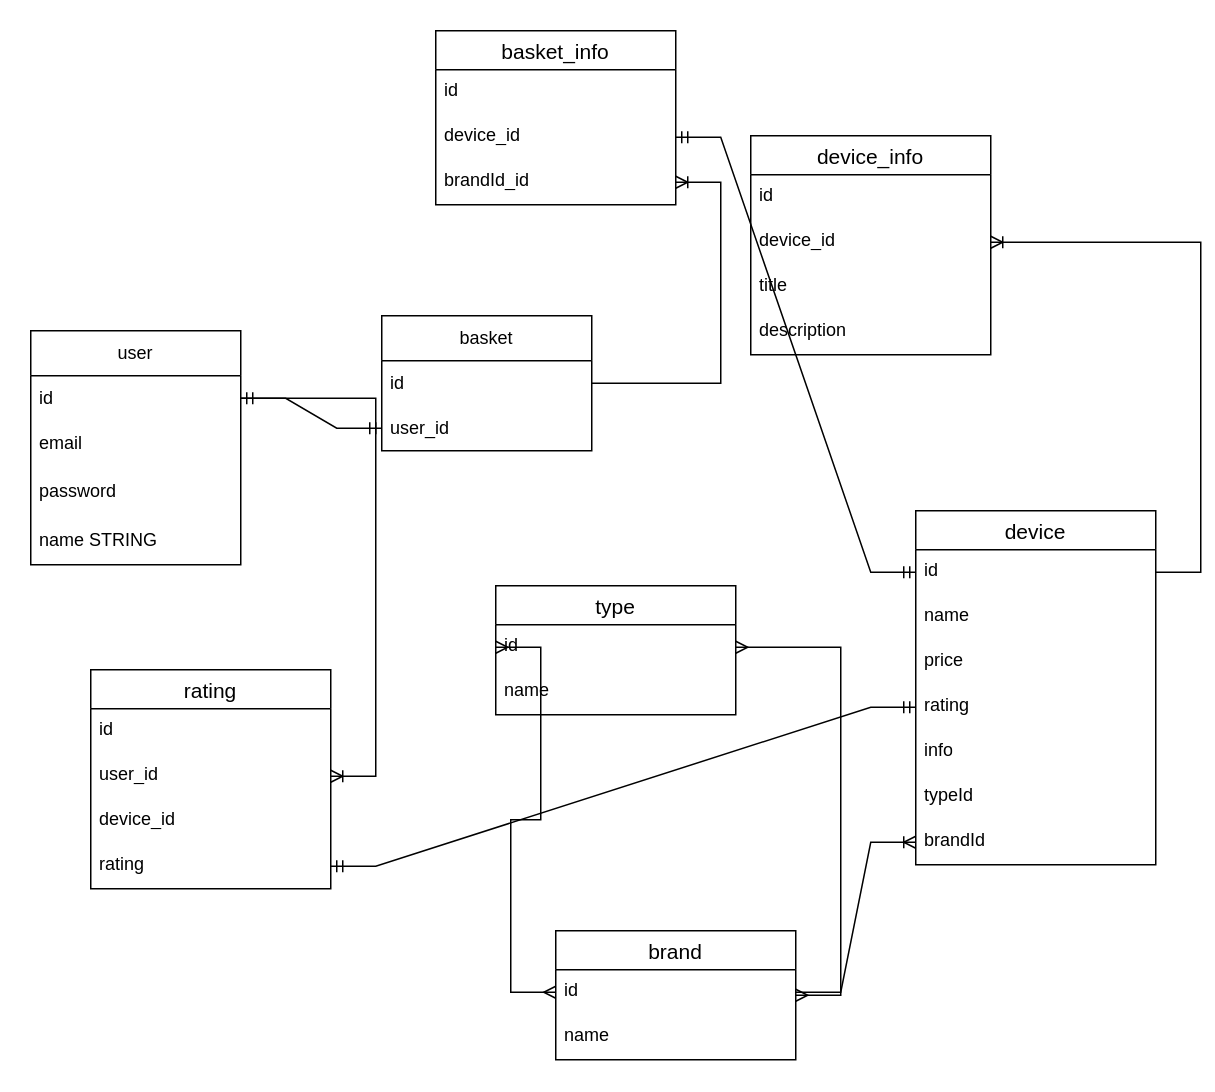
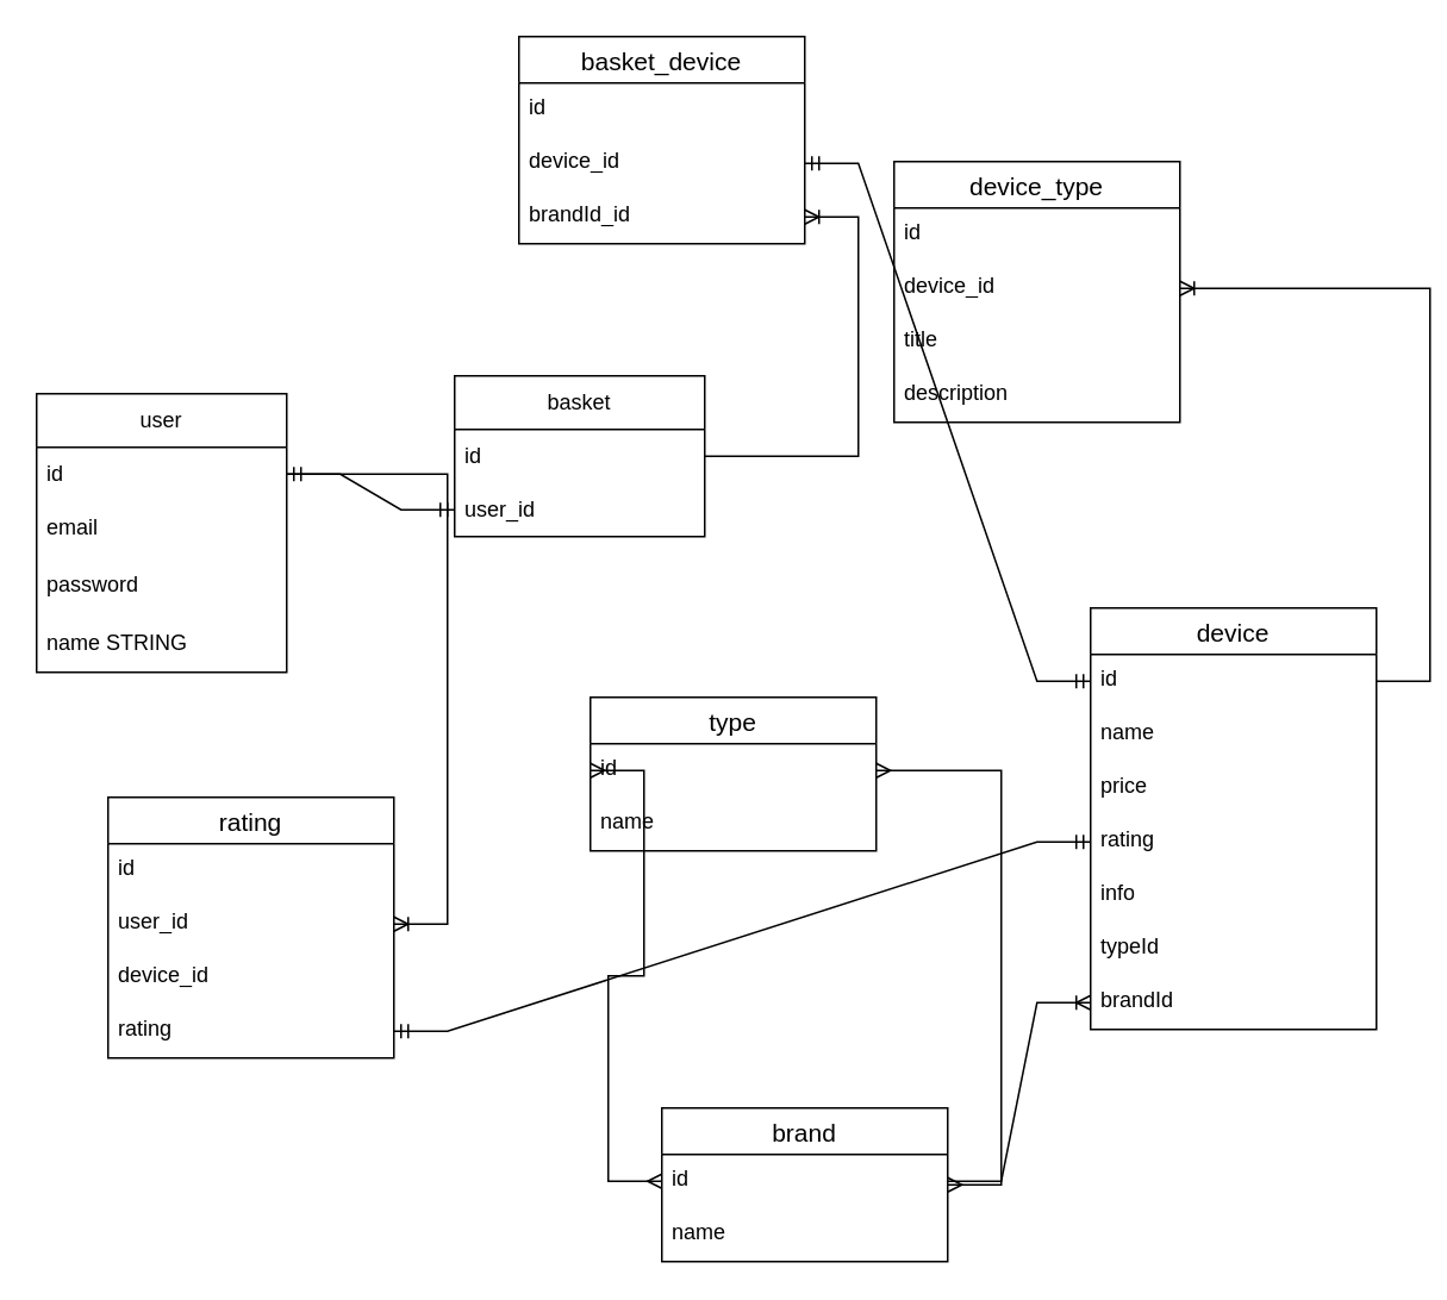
  <mxCell id="0" />
  <mxCell id="1" parent="0" />
  <mxCell id="2" value="user" style="swimlane;fontStyle=0;childLayout=stackLayout;horizontal=1;startSize=30;horizontalStack=0;resizeParent=1;resizeParentMax=0;resizeLast=0;collapsible=1;marginBottom=0;whiteSpace=wrap;html=1;" vertex="1" parent="1"><mxGeometry x="20" y="220" width="140" height="156" as="geometry" /></mxCell>
  <mxCell id="3" value="id" style="text;strokeColor=none;fillColor=none;align=left;verticalAlign=middle;spacingLeft=4;spacingRight=4;overflow=hidden;points=[[0,0.5],[1,0.5]];portConstraint=eastwest;rotatable=0;whiteSpace=wrap;html=1;" vertex="1" parent="2"><mxGeometry y="30" width="140" height="30" as="geometry" /></mxCell>
  <mxCell id="4" value="email" style="text;strokeColor=none;fillColor=none;align=left;verticalAlign=middle;spacingLeft=4;spacingRight=4;overflow=hidden;points=[[0,0.5],[1,0.5]];portConstraint=eastwest;rotatable=0;whiteSpace=wrap;html=1;" vertex="1" parent="2"><mxGeometry y="60" width="140" height="30" as="geometry" /></mxCell>
  <mxCell id="5" value="password" style="text;strokeColor=none;fillColor=none;align=left;verticalAlign=middle;spacingLeft=4;spacingRight=4;overflow=hidden;points=[[0,0.5],[1,0.5]];portConstraint=eastwest;rotatable=0;whiteSpace=wrap;html=1;" vertex="1" parent="2"><mxGeometry y="90" width="140" height="33" as="geometry" /></mxCell>
  <mxCell id="6" value="name STRING" style="text;strokeColor=none;fillColor=none;align=left;verticalAlign=middle;spacingLeft=4;spacingRight=4;overflow=hidden;points=[[0,0.5],[1,0.5]];portConstraint=eastwest;rotatable=0;whiteSpace=wrap;html=1;" vertex="1" parent="2"><mxGeometry y="123" width="140" height="33" as="geometry" /></mxCell>
  <mxCell id="7" value="basket" style="swimlane;fontStyle=0;childLayout=stackLayout;horizontal=1;startSize=30;horizontalStack=0;resizeParent=1;resizeParentMax=0;resizeLast=0;collapsible=1;marginBottom=0;whiteSpace=wrap;html=1;" vertex="1" parent="1"><mxGeometry x="254" y="210" width="140" height="90" as="geometry" /></mxCell>
  <mxCell id="8" value="id" style="text;strokeColor=none;fillColor=none;align=left;verticalAlign=middle;spacingLeft=4;spacingRight=4;overflow=hidden;points=[[0,0.5],[1,0.5]];portConstraint=eastwest;rotatable=0;whiteSpace=wrap;html=1;" vertex="1" parent="7"><mxGeometry y="30" width="140" height="30" as="geometry" /></mxCell>
  <mxCell id="9" value="user_id" style="text;strokeColor=none;fillColor=none;align=left;verticalAlign=middle;spacingLeft=4;spacingRight=4;overflow=hidden;points=[[0,0.5],[1,0.5]];portConstraint=eastwest;rotatable=0;whiteSpace=wrap;html=1;" vertex="1" parent="7"><mxGeometry y="60" width="140" height="30" as="geometry" /></mxCell>
  <mxCell id="10" value="" style="edgeStyle=entityRelationEdgeStyle;fontSize=12;html=1;endArrow=ERmandOne;startArrow=ERmandOne;rounded=0;entryX=0;entryY=0.5;entryDx=0;entryDy=0;exitX=1;exitY=0.5;exitDx=0;exitDy=0;" edge="1" parent="1" source="3" target="9"><mxGeometry width="100" height="100" relative="1" as="geometry"><mxPoint x="140" y="360" as="sourcePoint" /><mxPoint x="240" y="260" as="targetPoint" /></mxGeometry></mxCell>
  <mxCell id="11" value="device" style="swimlane;fontStyle=0;childLayout=stackLayout;horizontal=1;startSize=26;horizontalStack=0;resizeParent=1;resizeParentMax=0;resizeLast=0;collapsible=1;marginBottom=0;align=center;fontSize=14;" vertex="1" parent="1"><mxGeometry x="610" y="340" width="160" height="236" as="geometry" /></mxCell>
  <mxCell id="12" value="id" style="text;strokeColor=none;fillColor=none;spacingLeft=4;spacingRight=4;overflow=hidden;rotatable=0;points=[[0,0.5],[1,0.5]];portConstraint=eastwest;fontSize=12;whiteSpace=wrap;html=1;" vertex="1" parent="11"><mxGeometry y="26" width="160" height="30" as="geometry" /></mxCell>
  <mxCell id="13" value="name" style="text;strokeColor=none;fillColor=none;spacingLeft=4;spacingRight=4;overflow=hidden;rotatable=0;points=[[0,0.5],[1,0.5]];portConstraint=eastwest;fontSize=12;whiteSpace=wrap;html=1;" vertex="1" parent="11"><mxGeometry y="56" width="160" height="30" as="geometry" /></mxCell>
  <mxCell id="14" value="price" style="text;strokeColor=none;fillColor=none;spacingLeft=4;spacingRight=4;overflow=hidden;rotatable=0;points=[[0,0.5],[1,0.5]];portConstraint=eastwest;fontSize=12;whiteSpace=wrap;html=1;" vertex="1" parent="11"><mxGeometry y="86" width="160" height="30" as="geometry" /></mxCell>
  <mxCell id="15" value="rating" style="text;strokeColor=none;fillColor=none;spacingLeft=4;spacingRight=4;overflow=hidden;rotatable=0;points=[[0,0.5],[1,0.5]];portConstraint=eastwest;fontSize=12;whiteSpace=wrap;html=1;" vertex="1" parent="11"><mxGeometry y="116" width="160" height="30" as="geometry" /></mxCell>
  <mxCell id="16" value="info" style="text;strokeColor=none;fillColor=none;spacingLeft=4;spacingRight=4;overflow=hidden;rotatable=0;points=[[0,0.5],[1,0.5]];portConstraint=eastwest;fontSize=12;whiteSpace=wrap;html=1;" vertex="1" parent="11"><mxGeometry y="146" width="160" height="30" as="geometry" /></mxCell>
  <mxCell id="17" value="typeId" style="text;strokeColor=none;fillColor=none;spacingLeft=4;spacingRight=4;overflow=hidden;rotatable=0;points=[[0,0.5],[1,0.5]];portConstraint=eastwest;fontSize=12;whiteSpace=wrap;html=1;" vertex="1" parent="11"><mxGeometry y="176" width="160" height="30" as="geometry" /></mxCell>
  <mxCell id="18" value="brandId" style="text;strokeColor=none;fillColor=none;spacingLeft=4;spacingRight=4;overflow=hidden;rotatable=0;points=[[0,0.5],[1,0.5]];portConstraint=eastwest;fontSize=12;whiteSpace=wrap;html=1;" vertex="1" parent="11"><mxGeometry y="206" width="160" height="30" as="geometry" /></mxCell>
  <mxCell id="19" value="brand" style="swimlane;fontStyle=0;childLayout=stackLayout;horizontal=1;startSize=26;horizontalStack=0;resizeParent=1;resizeParentMax=0;resizeLast=0;collapsible=1;marginBottom=0;align=center;fontSize=14;" vertex="1" parent="1"><mxGeometry x="370" y="620" width="160" height="86" as="geometry" /></mxCell>
  <mxCell id="20" value="id" style="text;strokeColor=none;fillColor=none;spacingLeft=4;spacingRight=4;overflow=hidden;rotatable=0;points=[[0,0.5],[1,0.5]];portConstraint=eastwest;fontSize=12;whiteSpace=wrap;html=1;" vertex="1" parent="19"><mxGeometry y="26" width="160" height="30" as="geometry" /></mxCell>
  <mxCell id="21" value="name" style="text;strokeColor=none;fillColor=none;spacingLeft=4;spacingRight=4;overflow=hidden;rotatable=0;points=[[0,0.5],[1,0.5]];portConstraint=eastwest;fontSize=12;whiteSpace=wrap;html=1;" vertex="1" parent="19"><mxGeometry y="56" width="160" height="30" as="geometry" /></mxCell>
  <mxCell id="22" value="type" style="swimlane;fontStyle=0;childLayout=stackLayout;horizontal=1;startSize=26;horizontalStack=0;resizeParent=1;resizeParentMax=0;resizeLast=0;collapsible=1;marginBottom=0;align=center;fontSize=14;" vertex="1" parent="1"><mxGeometry x="330" y="390" width="160" height="86" as="geometry" /></mxCell>
  <mxCell id="23" value="id" style="text;strokeColor=none;fillColor=none;spacingLeft=4;spacingRight=4;overflow=hidden;rotatable=0;points=[[0,0.5],[1,0.5]];portConstraint=eastwest;fontSize=12;whiteSpace=wrap;html=1;" vertex="1" parent="22"><mxGeometry y="26" width="160" height="30" as="geometry" /></mxCell>
  <mxCell id="24" value="name" style="text;strokeColor=none;fillColor=none;spacingLeft=4;spacingRight=4;overflow=hidden;rotatable=0;points=[[0,0.5],[1,0.5]];portConstraint=eastwest;fontSize=12;whiteSpace=wrap;html=1;" vertex="1" parent="22"><mxGeometry y="56" width="160" height="30" as="geometry" /></mxCell>
  <mxCell id="25" value="" style="edgeStyle=entityRelationEdgeStyle;fontSize=12;html=1;endArrow=ERmany;startArrow=ERmany;rounded=0;entryX=0;entryY=0.5;entryDx=0;entryDy=0;" edge="1" parent="1" source="20" target="23"><mxGeometry width="100" height="100" relative="1" as="geometry"><mxPoint x="250" y="610" as="sourcePoint" /><mxPoint x="350" y="510" as="targetPoint" /></mxGeometry></mxCell>
  <mxCell id="26" value="" style="edgeStyle=entityRelationEdgeStyle;fontSize=12;html=1;endArrow=ERoneToMany;rounded=0;" edge="1" parent="1" source="20" target="18"><mxGeometry width="100" height="100" relative="1" as="geometry"><mxPoint x="620" y="695" as="sourcePoint" /><mxPoint x="720" y="595" as="targetPoint" /></mxGeometry></mxCell>
  <mxCell id="27" value="" style="edgeStyle=entityRelationEdgeStyle;fontSize=12;html=1;endArrow=ERmany;startArrow=ERmany;rounded=0;" edge="1" parent="1" source="19" target="23"><mxGeometry width="100" height="100" relative="1" as="geometry"><mxPoint x="640" y="770" as="sourcePoint" /><mxPoint x="740" y="670" as="targetPoint" /></mxGeometry></mxCell>
- <mxCell id="28" value="device_info" style="swimlane;fontStyle=0;childLayout=stackLayout;horizontal=1;startSize=26;horizontalStack=0;resizeParent=1;resizeParentMax=0;resizeLast=0;collapsible=1;marginBottom=0;align=center;fontSize=14;" vertex="1" parent="1"><mxGeometry x="500" y="90" width="160" height="146" as="geometry" /></mxCell>
+ <mxCell id="28" value="device_type" style="swimlane;fontStyle=0;childLayout=stackLayout;horizontal=1;startSize=26;horizontalStack=0;resizeParent=1;resizeParentMax=0;resizeLast=0;collapsible=1;marginBottom=0;align=center;fontSize=14;" vertex="1" parent="1"><mxGeometry x="500" y="90" width="160" height="146" as="geometry" /></mxCell>
  <mxCell id="29" value="id" style="text;strokeColor=none;fillColor=none;spacingLeft=4;spacingRight=4;overflow=hidden;rotatable=0;points=[[0,0.5],[1,0.5]];portConstraint=eastwest;fontSize=12;whiteSpace=wrap;html=1;" vertex="1" parent="28"><mxGeometry y="26" width="160" height="30" as="geometry" /></mxCell>
  <mxCell id="30" value="device_id" style="text;strokeColor=none;fillColor=none;spacingLeft=4;spacingRight=4;overflow=hidden;rotatable=0;points=[[0,0.5],[1,0.5]];portConstraint=eastwest;fontSize=12;whiteSpace=wrap;html=1;" vertex="1" parent="28"><mxGeometry y="56" width="160" height="30" as="geometry" /></mxCell>
  <mxCell id="31" value="title" style="text;strokeColor=none;fillColor=none;spacingLeft=4;spacingRight=4;overflow=hidden;rotatable=0;points=[[0,0.5],[1,0.5]];portConstraint=eastwest;fontSize=12;whiteSpace=wrap;html=1;" vertex="1" parent="28"><mxGeometry y="86" width="160" height="30" as="geometry" /></mxCell>
  <mxCell id="32" value="description" style="text;strokeColor=none;fillColor=none;spacingLeft=4;spacingRight=4;overflow=hidden;rotatable=0;points=[[0,0.5],[1,0.5]];portConstraint=eastwest;fontSize=12;whiteSpace=wrap;html=1;" vertex="1" parent="28"><mxGeometry y="116" width="160" height="30" as="geometry" /></mxCell>
  <mxCell id="33" value="" style="edgeStyle=entityRelationEdgeStyle;fontSize=12;html=1;endArrow=ERoneToMany;rounded=0;" edge="1" parent="1" source="12" target="30"><mxGeometry width="100" height="100" relative="1" as="geometry"><mxPoint x="520" y="380" as="sourcePoint" /><mxPoint x="620" y="280" as="targetPoint" /></mxGeometry></mxCell>
- <mxCell id="34" value="basket_info" style="swimlane;fontStyle=0;childLayout=stackLayout;horizontal=1;startSize=26;horizontalStack=0;resizeParent=1;resizeParentMax=0;resizeLast=0;collapsible=1;marginBottom=0;align=center;fontSize=14;" vertex="1" parent="1"><mxGeometry x="290" y="20" width="160" height="116" as="geometry" /></mxCell>
+ <mxCell id="34" value="basket_device" style="swimlane;fontStyle=0;childLayout=stackLayout;horizontal=1;startSize=26;horizontalStack=0;resizeParent=1;resizeParentMax=0;resizeLast=0;collapsible=1;marginBottom=0;align=center;fontSize=14;" vertex="1" parent="1"><mxGeometry x="290" y="20" width="160" height="116" as="geometry" /></mxCell>
  <mxCell id="35" value="id" style="text;strokeColor=none;fillColor=none;spacingLeft=4;spacingRight=4;overflow=hidden;rotatable=0;points=[[0,0.5],[1,0.5]];portConstraint=eastwest;fontSize=12;whiteSpace=wrap;html=1;" vertex="1" parent="34"><mxGeometry y="26" width="160" height="30" as="geometry" /></mxCell>
  <mxCell id="36" value="device_id" style="text;strokeColor=none;fillColor=none;spacingLeft=4;spacingRight=4;overflow=hidden;rotatable=0;points=[[0,0.5],[1,0.5]];portConstraint=eastwest;fontSize=12;whiteSpace=wrap;html=1;" vertex="1" parent="34"><mxGeometry y="56" width="160" height="30" as="geometry" /></mxCell>
  <mxCell id="37" value="brandId_id" style="text;strokeColor=none;fillColor=none;spacingLeft=4;spacingRight=4;overflow=hidden;rotatable=0;points=[[0,0.5],[1,0.5]];portConstraint=eastwest;fontSize=12;whiteSpace=wrap;html=1;" vertex="1" parent="34"><mxGeometry y="86" width="160" height="30" as="geometry" /></mxCell>
  <mxCell id="38" value="" style="edgeStyle=entityRelationEdgeStyle;fontSize=12;html=1;endArrow=ERoneToMany;rounded=0;" edge="1" parent="1" source="8" target="37"><mxGeometry width="100" height="100" relative="1" as="geometry"><mxPoint x="170" y="170" as="sourcePoint" /><mxPoint x="270" y="70" as="targetPoint" /></mxGeometry></mxCell>
  <mxCell id="39" value="" style="edgeStyle=entityRelationEdgeStyle;fontSize=12;html=1;endArrow=ERmandOne;startArrow=ERmandOne;rounded=0;" edge="1" parent="1" source="36" target="12"><mxGeometry width="100" height="100" relative="1" as="geometry"><mxPoint x="520" y="410" as="sourcePoint" /><mxPoint x="620" y="310" as="targetPoint" /></mxGeometry></mxCell>
  <mxCell id="40" value="rating" style="swimlane;fontStyle=0;childLayout=stackLayout;horizontal=1;startSize=26;horizontalStack=0;resizeParent=1;resizeParentMax=0;resizeLast=0;collapsible=1;marginBottom=0;align=center;fontSize=14;" vertex="1" parent="1"><mxGeometry x="60" y="446" width="160" height="146" as="geometry" /></mxCell>
  <mxCell id="41" value="id" style="text;strokeColor=none;fillColor=none;spacingLeft=4;spacingRight=4;overflow=hidden;rotatable=0;points=[[0,0.5],[1,0.5]];portConstraint=eastwest;fontSize=12;whiteSpace=wrap;html=1;" vertex="1" parent="40"><mxGeometry y="26" width="160" height="30" as="geometry" /></mxCell>
  <mxCell id="42" value="user_id" style="text;strokeColor=none;fillColor=none;spacingLeft=4;spacingRight=4;overflow=hidden;rotatable=0;points=[[0,0.5],[1,0.5]];portConstraint=eastwest;fontSize=12;whiteSpace=wrap;html=1;" vertex="1" parent="40"><mxGeometry y="56" width="160" height="30" as="geometry" /></mxCell>
  <mxCell id="43" value="device_id" style="text;strokeColor=none;fillColor=none;spacingLeft=4;spacingRight=4;overflow=hidden;rotatable=0;points=[[0,0.5],[1,0.5]];portConstraint=eastwest;fontSize=12;whiteSpace=wrap;html=1;" vertex="1" parent="40"><mxGeometry y="86" width="160" height="30" as="geometry" /></mxCell>
  <mxCell id="44" value="rating" style="text;strokeColor=none;fillColor=none;spacingLeft=4;spacingRight=4;overflow=hidden;rotatable=0;points=[[0,0.5],[1,0.5]];portConstraint=eastwest;fontSize=12;whiteSpace=wrap;html=1;" vertex="1" parent="40"><mxGeometry y="116" width="160" height="30" as="geometry" /></mxCell>
  <mxCell id="45" value="" style="edgeStyle=entityRelationEdgeStyle;fontSize=12;html=1;endArrow=ERoneToMany;rounded=0;" edge="1" parent="1" source="3" target="42"><mxGeometry width="100" height="100" relative="1" as="geometry"><mxPoint x="150" y="500" as="sourcePoint" /><mxPoint x="250" y="400" as="targetPoint" /></mxGeometry></mxCell>
  <mxCell id="46" value="" style="edgeStyle=entityRelationEdgeStyle;fontSize=12;html=1;endArrow=ERmandOne;startArrow=ERmandOne;rounded=0;" edge="1" parent="1" source="44" target="15"><mxGeometry width="100" height="100" relative="1" as="geometry"><mxPoint x="220" y="720" as="sourcePoint" /><mxPoint x="320" y="620" as="targetPoint" /></mxGeometry></mxCell>
